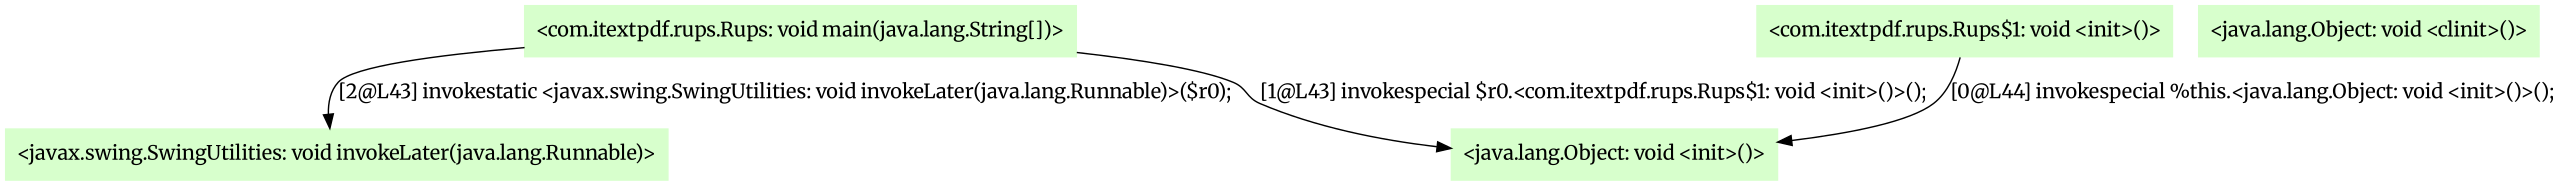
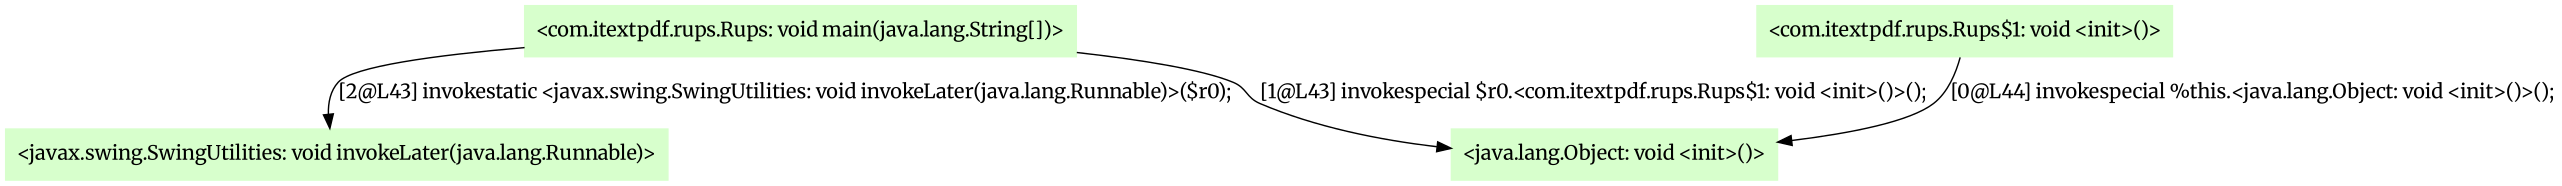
  digraph {
    fontname=Merriweather
    node [color=".3 .2 1.0" fontname=Merriweather shape=box style=filled]
    edge [fontname=Merriweather]
    n1 [label="<java.lang.Object: void <init>()>"]
-   n2 [label="<java.lang.Object: void <clinit>()>"]
    n3 [label="<javax.swing.SwingUtilities: void invokeLater(java.lang.Runnable)>"]
    n4 [label="<com.itextpdf.rups.Rups: void main(java.lang.String[])>"]
    n5 [label="<com.itextpdf.rups.Rups$1: void <init>()>"]
    n4 -> n1 [label="[1@L43] invokespecial $r0.<com.itextpdf.rups.Rups$1: void <init>()>();"]
    n4 -> n3 [label="[2@L43] invokestatic <javax.swing.SwingUtilities: void invokeLater(java.lang.Runnable)>($r0);"]
    n5 -> n1 [label="[0@L44] invokespecial %this.<java.lang.Object: void <init>()>();"]
  }
